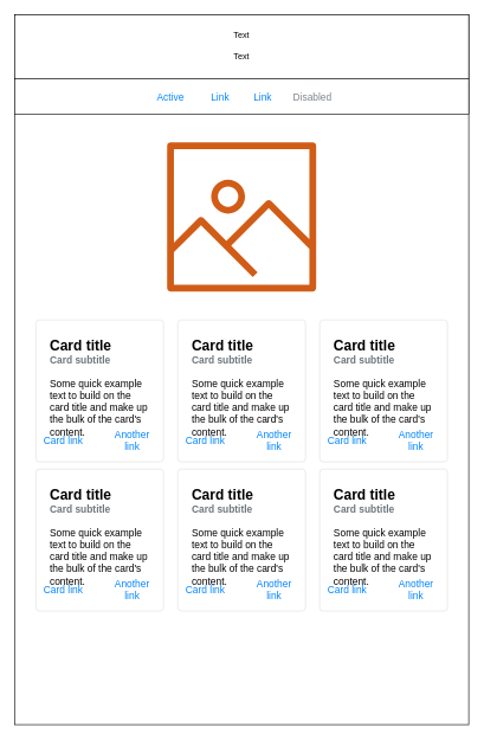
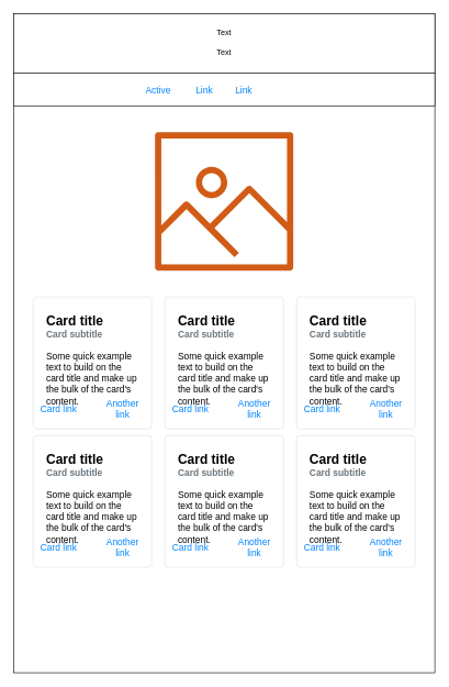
  <mxCell id="0" />
  <mxCell id="1" parent="0" />
  <mxCell id="2" value="" style="whiteSpace=wrap;html=1;" vertex="1" parent="1"><mxGeometry x="20" y="20" width="640" height="1000" as="geometry" /></mxCell>
  <mxCell id="3" value="" style="rounded=0;whiteSpace=wrap;html=1;" vertex="1" parent="1"><mxGeometry x="20" y="20" width="640" height="90" as="geometry" /></mxCell>
  <mxCell id="4" value="Text" style="text;html=1;strokeColor=none;fillColor=none;align=center;verticalAlign=middle;whiteSpace=wrap;rounded=0;" vertex="1" parent="1"><mxGeometry x="320" y="40" width="40" height="20" as="geometry" /></mxCell>
  <mxCell id="5" value="Text" style="text;html=1;strokeColor=none;fillColor=none;align=center;verticalAlign=middle;whiteSpace=wrap;rounded=0;" vertex="1" parent="1"><mxGeometry x="320" y="70" width="40" height="20" as="geometry" /></mxCell>
  <mxCell id="6" value="" style="rounded=0;whiteSpace=wrap;html=1;" vertex="1" parent="1"><mxGeometry x="20" y="110" width="640" height="50" as="geometry" /></mxCell>
  <mxCell id="7" value="Active" style="fillColor=none;strokeColor=none;fontSize=14;fontColor=#0085FC;" vertex="1" parent="1"><mxGeometry x="200" y="120" width="80" height="30" as="geometry" /></mxCell>
  <mxCell id="8" value="Link" style="fillColor=none;strokeColor=none;fontSize=14;fontColor=#0085FC;" vertex="1" parent="1"><mxGeometry x="280" y="120" width="60" height="30" as="geometry" /></mxCell>
  <mxCell id="9" value="Link" style="fillColor=none;strokeColor=none;fontSize=14;fontColor=#0085FC;" vertex="1" parent="1"><mxGeometry x="340" y="120" width="60" height="30" as="geometry" /></mxCell>
- <mxCell id="10" value="Disabled" style="fillColor=none;strokeColor=none;fontSize=14;fontColor=#7D868C;" vertex="1" parent="1"><mxGeometry x="400" y="120" width="80" height="30" as="geometry" /></mxCell>
  <mxCell id="11" value="" style="outlineConnect=0;fontColor=#232F3E;gradientColor=none;fillColor=#D05C17;dashed=0;verticalLabelPosition=bottom;verticalAlign=top;align=center;html=1;fontSize=12;fontStyle=0;pointerEvents=1;shape=mxgraph.aws4.container_registry_image;" vertex="1" parent="1"><mxGeometry x="72.5" y="200" width="535" height="210" as="geometry" /></mxCell>
  <mxCell id="12" value="&lt;b&gt;&lt;font style=&quot;font-size: 20px&quot;&gt;Card title&lt;/font&gt;&lt;/b&gt;&lt;font color=&quot;#6c767d&quot;&gt;&lt;b&gt;&lt;font style=&quot;font-size: 14px&quot;&gt;&lt;br style=&quot;font-size: 10px&quot;&gt;Card subtitle&lt;br&gt;&lt;/font&gt;&lt;/b&gt;&lt;/font&gt;&lt;br style=&quot;font-size: 14px&quot;&gt;Some quick example text to build on the card title and make up the bulk of the card's content." style="html=1;shadow=0;dashed=0;shape=mxgraph.bootstrap.rrect;rSize=5;strokeColor=#DFDFDF;html=1;whiteSpace=wrap;fillColor=#ffffff;fontColor=#000000;verticalAlign=top;align=left;spacing=20;fontSize=14;" vertex="1" parent="1"><mxGeometry x="50" y="450" width="180" height="200" as="geometry" /></mxCell>
  <mxCell id="13" value="Card link" style="html=1;shadow=0;dashed=0;shape=mxgraph.bootstrap.rrect;rSize=5;perimeter=none;whiteSpace=wrap;fillColor=none;strokeColor=none;fontColor=#0085FC;resizeWidth=1;fontSize=14;align=center;" vertex="1" parent="12"><mxGeometry y="1" width="57.6" height="40" relative="1" as="geometry"><mxPoint x="10" y="-50" as="offset" /></mxGeometry></mxCell>
  <mxCell id="14" value="Another link" style="html=1;shadow=0;dashed=0;shape=mxgraph.bootstrap.rrect;rSize=5;perimeter=none;whiteSpace=wrap;fillColor=none;strokeColor=none;fontColor=#0085FC;resizeWidth=1;fontSize=14;align=center;" vertex="1" parent="12"><mxGeometry y="1" width="72" height="40" relative="1" as="geometry"><mxPoint x="100" y="-50" as="offset" /></mxGeometry></mxCell>
  <mxCell id="15" value="&lt;b&gt;&lt;font style=&quot;font-size: 20px&quot;&gt;Card title&lt;/font&gt;&lt;/b&gt;&lt;font color=&quot;#6c767d&quot;&gt;&lt;b&gt;&lt;font style=&quot;font-size: 14px&quot;&gt;&lt;br style=&quot;font-size: 10px&quot;&gt;Card subtitle&lt;br&gt;&lt;/font&gt;&lt;/b&gt;&lt;/font&gt;&lt;br style=&quot;font-size: 14px&quot;&gt;Some quick example text to build on the card title and make up the bulk of the card's content." style="html=1;shadow=0;dashed=0;shape=mxgraph.bootstrap.rrect;rSize=5;strokeColor=#DFDFDF;html=1;whiteSpace=wrap;fillColor=#ffffff;fontColor=#000000;verticalAlign=top;align=left;spacing=20;fontSize=14;" vertex="1" parent="1"><mxGeometry x="450" y="450" width="180" height="200" as="geometry" /></mxCell>
  <mxCell id="16" value="Card link" style="html=1;shadow=0;dashed=0;shape=mxgraph.bootstrap.rrect;rSize=5;perimeter=none;whiteSpace=wrap;fillColor=none;strokeColor=none;fontColor=#0085FC;resizeWidth=1;fontSize=14;align=center;" vertex="1" parent="15"><mxGeometry y="1" width="57.6" height="40" relative="1" as="geometry"><mxPoint x="10" y="-50" as="offset" /></mxGeometry></mxCell>
  <mxCell id="17" value="Another link" style="html=1;shadow=0;dashed=0;shape=mxgraph.bootstrap.rrect;rSize=5;perimeter=none;whiteSpace=wrap;fillColor=none;strokeColor=none;fontColor=#0085FC;resizeWidth=1;fontSize=14;align=center;" vertex="1" parent="15"><mxGeometry y="1" width="72" height="40" relative="1" as="geometry"><mxPoint x="100" y="-50" as="offset" /></mxGeometry></mxCell>
  <mxCell id="18" value="&lt;b&gt;&lt;font style=&quot;font-size: 20px&quot;&gt;Card title&lt;/font&gt;&lt;/b&gt;&lt;font color=&quot;#6c767d&quot;&gt;&lt;b&gt;&lt;font style=&quot;font-size: 14px&quot;&gt;&lt;br style=&quot;font-size: 10px&quot;&gt;Card subtitle&lt;br&gt;&lt;/font&gt;&lt;/b&gt;&lt;/font&gt;&lt;br style=&quot;font-size: 14px&quot;&gt;Some quick example text to build on the card title and make up the bulk of the card's content." style="html=1;shadow=0;dashed=0;shape=mxgraph.bootstrap.rrect;rSize=5;strokeColor=#DFDFDF;html=1;whiteSpace=wrap;fillColor=#ffffff;fontColor=#000000;verticalAlign=top;align=left;spacing=20;fontSize=14;" vertex="1" parent="1"><mxGeometry x="250" y="450" width="180" height="200" as="geometry" /></mxCell>
  <mxCell id="19" value="Card link" style="html=1;shadow=0;dashed=0;shape=mxgraph.bootstrap.rrect;rSize=5;perimeter=none;whiteSpace=wrap;fillColor=none;strokeColor=none;fontColor=#0085FC;resizeWidth=1;fontSize=14;align=center;" vertex="1" parent="18"><mxGeometry y="1" width="57.6" height="40" relative="1" as="geometry"><mxPoint x="10" y="-50" as="offset" /></mxGeometry></mxCell>
  <mxCell id="20" value="Another link" style="html=1;shadow=0;dashed=0;shape=mxgraph.bootstrap.rrect;rSize=5;perimeter=none;whiteSpace=wrap;fillColor=none;strokeColor=none;fontColor=#0085FC;resizeWidth=1;fontSize=14;align=center;" vertex="1" parent="18"><mxGeometry y="1" width="72" height="40" relative="1" as="geometry"><mxPoint x="100" y="-50" as="offset" /></mxGeometry></mxCell>
  <mxCell id="21" value="&lt;b&gt;&lt;font style=&quot;font-size: 20px&quot;&gt;Card title&lt;/font&gt;&lt;/b&gt;&lt;font color=&quot;#6c767d&quot;&gt;&lt;b&gt;&lt;font style=&quot;font-size: 14px&quot;&gt;&lt;br style=&quot;font-size: 10px&quot;&gt;Card subtitle&lt;br&gt;&lt;/font&gt;&lt;/b&gt;&lt;/font&gt;&lt;br style=&quot;font-size: 14px&quot;&gt;Some quick example text to build on the card title and make up the bulk of the card's content." style="html=1;shadow=0;dashed=0;shape=mxgraph.bootstrap.rrect;rSize=5;strokeColor=#DFDFDF;html=1;whiteSpace=wrap;fillColor=#ffffff;fontColor=#000000;verticalAlign=top;align=left;spacing=20;fontSize=14;" vertex="1" parent="1"><mxGeometry x="50" y="660" width="180" height="200" as="geometry" /></mxCell>
  <mxCell id="22" value="Card link" style="html=1;shadow=0;dashed=0;shape=mxgraph.bootstrap.rrect;rSize=5;perimeter=none;whiteSpace=wrap;fillColor=none;strokeColor=none;fontColor=#0085FC;resizeWidth=1;fontSize=14;align=center;" vertex="1" parent="21"><mxGeometry y="1" width="57.6" height="40" relative="1" as="geometry"><mxPoint x="10" y="-50" as="offset" /></mxGeometry></mxCell>
  <mxCell id="23" value="Another link" style="html=1;shadow=0;dashed=0;shape=mxgraph.bootstrap.rrect;rSize=5;perimeter=none;whiteSpace=wrap;fillColor=none;strokeColor=none;fontColor=#0085FC;resizeWidth=1;fontSize=14;align=center;" vertex="1" parent="21"><mxGeometry y="1" width="72" height="40" relative="1" as="geometry"><mxPoint x="100" y="-50" as="offset" /></mxGeometry></mxCell>
  <mxCell id="24" value="&lt;b&gt;&lt;font style=&quot;font-size: 20px&quot;&gt;Card title&lt;/font&gt;&lt;/b&gt;&lt;font color=&quot;#6c767d&quot;&gt;&lt;b&gt;&lt;font style=&quot;font-size: 14px&quot;&gt;&lt;br style=&quot;font-size: 10px&quot;&gt;Card subtitle&lt;br&gt;&lt;/font&gt;&lt;/b&gt;&lt;/font&gt;&lt;br style=&quot;font-size: 14px&quot;&gt;Some quick example text to build on the card title and make up the bulk of the card's content." style="html=1;shadow=0;dashed=0;shape=mxgraph.bootstrap.rrect;rSize=5;strokeColor=#DFDFDF;html=1;whiteSpace=wrap;fillColor=#ffffff;fontColor=#000000;verticalAlign=top;align=left;spacing=20;fontSize=14;" vertex="1" parent="1"><mxGeometry x="250" y="660" width="180" height="200" as="geometry" /></mxCell>
  <mxCell id="25" value="Card link" style="html=1;shadow=0;dashed=0;shape=mxgraph.bootstrap.rrect;rSize=5;perimeter=none;whiteSpace=wrap;fillColor=none;strokeColor=none;fontColor=#0085FC;resizeWidth=1;fontSize=14;align=center;" vertex="1" parent="24"><mxGeometry y="1" width="57.6" height="40" relative="1" as="geometry"><mxPoint x="10" y="-50" as="offset" /></mxGeometry></mxCell>
  <mxCell id="26" value="Another link" style="html=1;shadow=0;dashed=0;shape=mxgraph.bootstrap.rrect;rSize=5;perimeter=none;whiteSpace=wrap;fillColor=none;strokeColor=none;fontColor=#0085FC;resizeWidth=1;fontSize=14;align=center;" vertex="1" parent="24"><mxGeometry y="1" width="72" height="40" relative="1" as="geometry"><mxPoint x="100" y="-50" as="offset" /></mxGeometry></mxCell>
  <mxCell id="27" value="&lt;b&gt;&lt;font style=&quot;font-size: 20px&quot;&gt;Card title&lt;/font&gt;&lt;/b&gt;&lt;font color=&quot;#6c767d&quot;&gt;&lt;b&gt;&lt;font style=&quot;font-size: 14px&quot;&gt;&lt;br style=&quot;font-size: 10px&quot;&gt;Card subtitle&lt;br&gt;&lt;/font&gt;&lt;/b&gt;&lt;/font&gt;&lt;br style=&quot;font-size: 14px&quot;&gt;Some quick example text to build on the card title and make up the bulk of the card's content." style="html=1;shadow=0;dashed=0;shape=mxgraph.bootstrap.rrect;rSize=5;strokeColor=#DFDFDF;html=1;whiteSpace=wrap;fillColor=#ffffff;fontColor=#000000;verticalAlign=top;align=left;spacing=20;fontSize=14;" vertex="1" parent="1"><mxGeometry x="450" y="660" width="180" height="200" as="geometry" /></mxCell>
  <mxCell id="28" value="Card link" style="html=1;shadow=0;dashed=0;shape=mxgraph.bootstrap.rrect;rSize=5;perimeter=none;whiteSpace=wrap;fillColor=none;strokeColor=none;fontColor=#0085FC;resizeWidth=1;fontSize=14;align=center;" vertex="1" parent="27"><mxGeometry y="1" width="57.6" height="40" relative="1" as="geometry"><mxPoint x="10" y="-50" as="offset" /></mxGeometry></mxCell>
  <mxCell id="29" value="Another link" style="html=1;shadow=0;dashed=0;shape=mxgraph.bootstrap.rrect;rSize=5;perimeter=none;whiteSpace=wrap;fillColor=none;strokeColor=none;fontColor=#0085FC;resizeWidth=1;fontSize=14;align=center;" vertex="1" parent="27"><mxGeometry y="1" width="72" height="40" relative="1" as="geometry"><mxPoint x="100" y="-50" as="offset" /></mxGeometry></mxCell>
